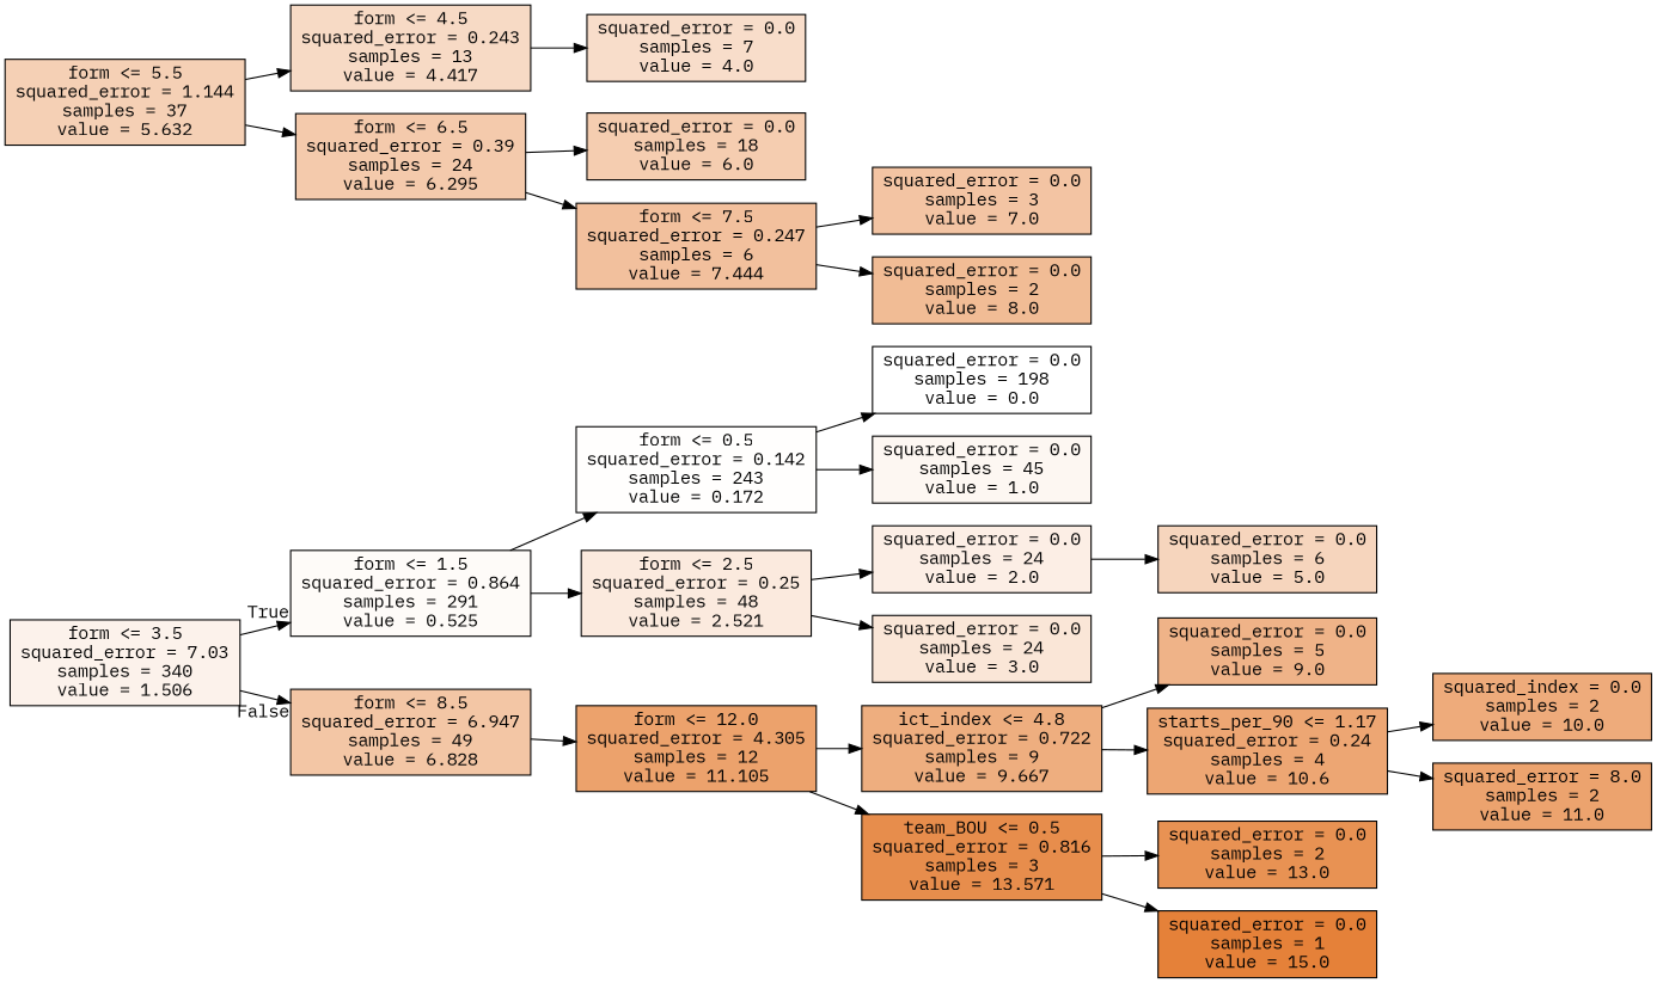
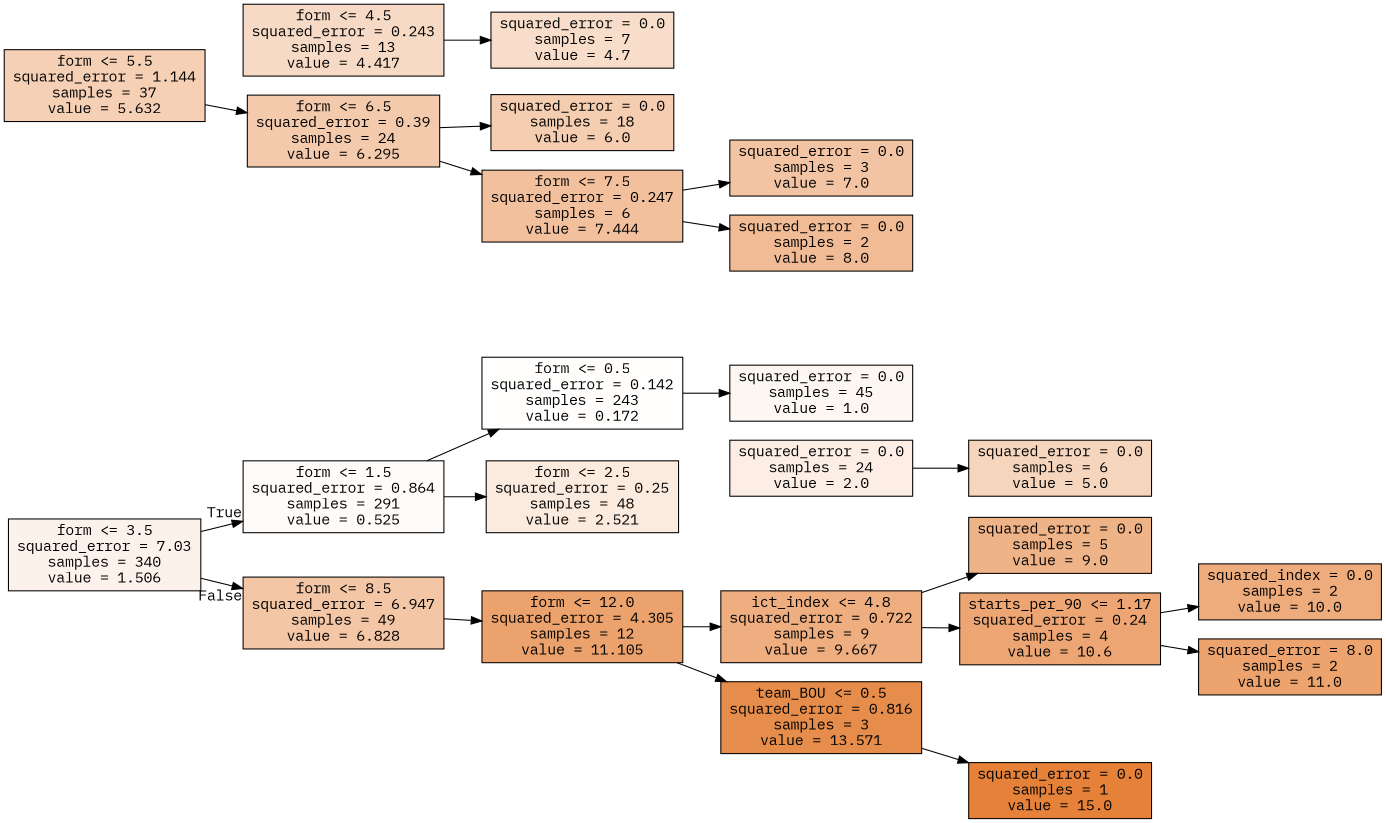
  digraph {
    fontname="IBM Plex Mono"
    rankdir=LR
    node [color=black fontname="IBM Plex Mono" shape=box style=filled]
    edge [fontname="IBM Plex Mono"]
    n1 [fillcolor="#fcf2eb" label="form <= 3.5\nsquared_error = 7.03\nsamples = 340\nvalue = 1.506"]
    n2 [fillcolor="#fefbf8" label="form <= 1.5\nsquared_error = 0.864\nsamples = 291\nvalue = 0.525"]
    n3 [fillcolor="#f3c6a5" label="form <= 8.5\nsquared_error = 6.947\nsamples = 49\nvalue = 6.828"]
    n4 [fillcolor="#fffefd" label="form <= 0.5\nsquared_error = 0.142\nsamples = 243\nvalue = 0.172"]
    n5 [fillcolor="#fbeade" label="form <= 2.5\nsquared_error = 0.25\nsamples = 48\nvalue = 2.521"]
    n6 [fillcolor="#eca26c" label="form <= 12.0\nsquared_error = 4.305\nsamples = 12\nvalue = 11.105"]
-   n7 [fillcolor="#ffffff" label="squared_error = 0.0\nsamples = 198\nvalue = 0.0"]
    n8 [fillcolor="#fdf7f2" label="squared_error = 0.0\nsamples = 45\nvalue = 1.0"]
    n9 [fillcolor="#fceee5" label="squared_error = 0.0\nsamples = 24\nvalue = 2.0"]
-   n10 [fillcolor="#fae6d7" label="squared_error = 0.0\nsamples = 24\nvalue = 3.0"]
    n11 [fillcolor="#f6d5bd" label="squared_error = 0.0\nsamples = 6\nvalue = 5.0"]
    n12 [fillcolor="#f5d0b5" label="form <= 5.5\nsquared_error = 1.144\nsamples = 37\nvalue = 5.632"]
    n13 [fillcolor="#f7dac5" label="form <= 4.5\nsquared_error = 0.243\nsamples = 13\nvalue = 4.417"]
    n14 [fillcolor="#f4caac" label="form <= 6.5\nsquared_error = 0.39\nsamples = 24\nvalue = 6.295"]
    n15 [fillcolor="#eeae7f" label="ict_index <= 4.8\nsquared_error = 0.722\nsamples = 9\nvalue = 9.667"]
    n16 [fillcolor="#e78d4c" label="team_BOU <= 0.5\nsquared_error = 0.816\nsamples = 3\nvalue = 13.571"]
-   n17 [fillcolor="#f8ddca" label="squared_error = 0.0\nsamples = 7\nvalue = 4.0"]
+   n17 [fillcolor="#f8ddca" label="squared_error = 0.0\nsamples = 7\nvalue = 4.7"]
    n18 [fillcolor="#f5cdb0" label="squared_error = 0.0\nsamples = 18\nvalue = 6.0"]
    n19 [fillcolor="#f2c09d" label="form <= 7.5\nsquared_error = 0.247\nsamples = 6\nvalue = 7.444"]
    n20 [fillcolor="#f3c4a3" label="squared_error = 0.0\nsamples = 3\nvalue = 7.0"]
    n21 [fillcolor="#f1bc95" label="squared_error = 0.0\nsamples = 2\nvalue = 8.0"]
    n22 [fillcolor="#efb388" label="squared_error = 0.0\nsamples = 5\nvalue = 9.0"]
    n23 [fillcolor="#eda673" label="starts_per_90 <= 1.17\nsquared_error = 0.24\nsamples = 4\nvalue = 10.6"]
-   n24 [fillcolor="#e89253" label="squared_error = 0.0\nsamples = 2\nvalue = 13.0"]
    n25 [fillcolor="#e58139" label="squared_error = 0.0\nsamples = 1\nvalue = 15.0"]
    n26 [fillcolor="#eeab7b" label="squared_index = 0.0\nsamples = 2\nvalue = 10.0"]
    n27 [fillcolor="#eca36e" label="squared_error = 8.0\nsamples = 2\nvalue = 11.0"]
    n1 -> n2 [headlabel=True labelangle=45 labeldistance=2.5]
    n1 -> n3 [headlabel=False labelangle=-45 labeldistance=2.5]
    n2 -> n4
    n2 -> n5
    n3 -> n6
-   n4 -> n7
    n4 -> n8
-   n5 -> n9
-   n5 -> n10
    n6 -> n15
    n6 -> n16
    n9 -> n11
-   n12 -> n13
    n12 -> n14
    n13 -> n17
    n14 -> n18
    n14 -> n19
    n15 -> n22
    n15 -> n23
-   n16 -> n24
    n16 -> n25
    n19 -> n20
    n19 -> n21
    n23 -> n26
    n23 -> n27
  }
